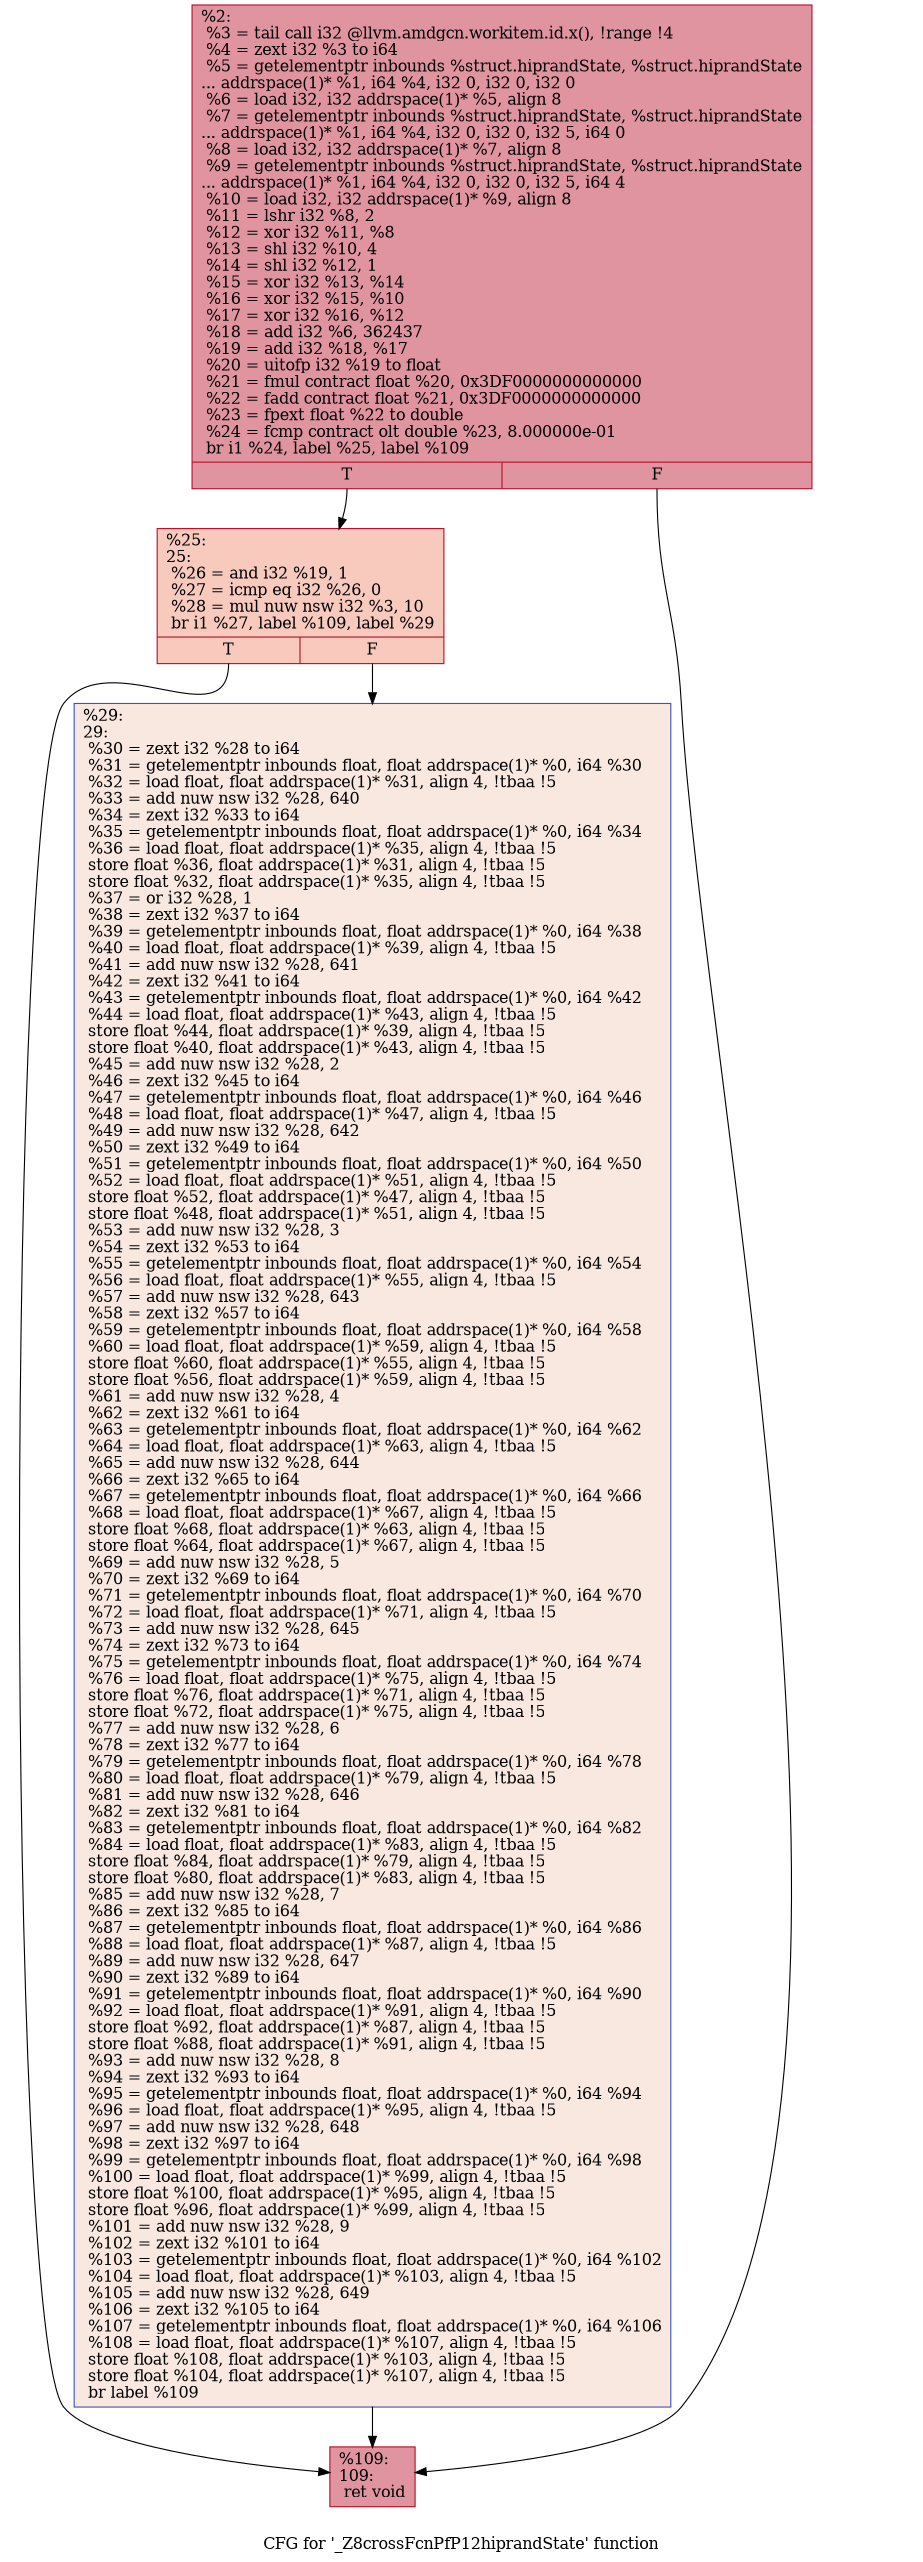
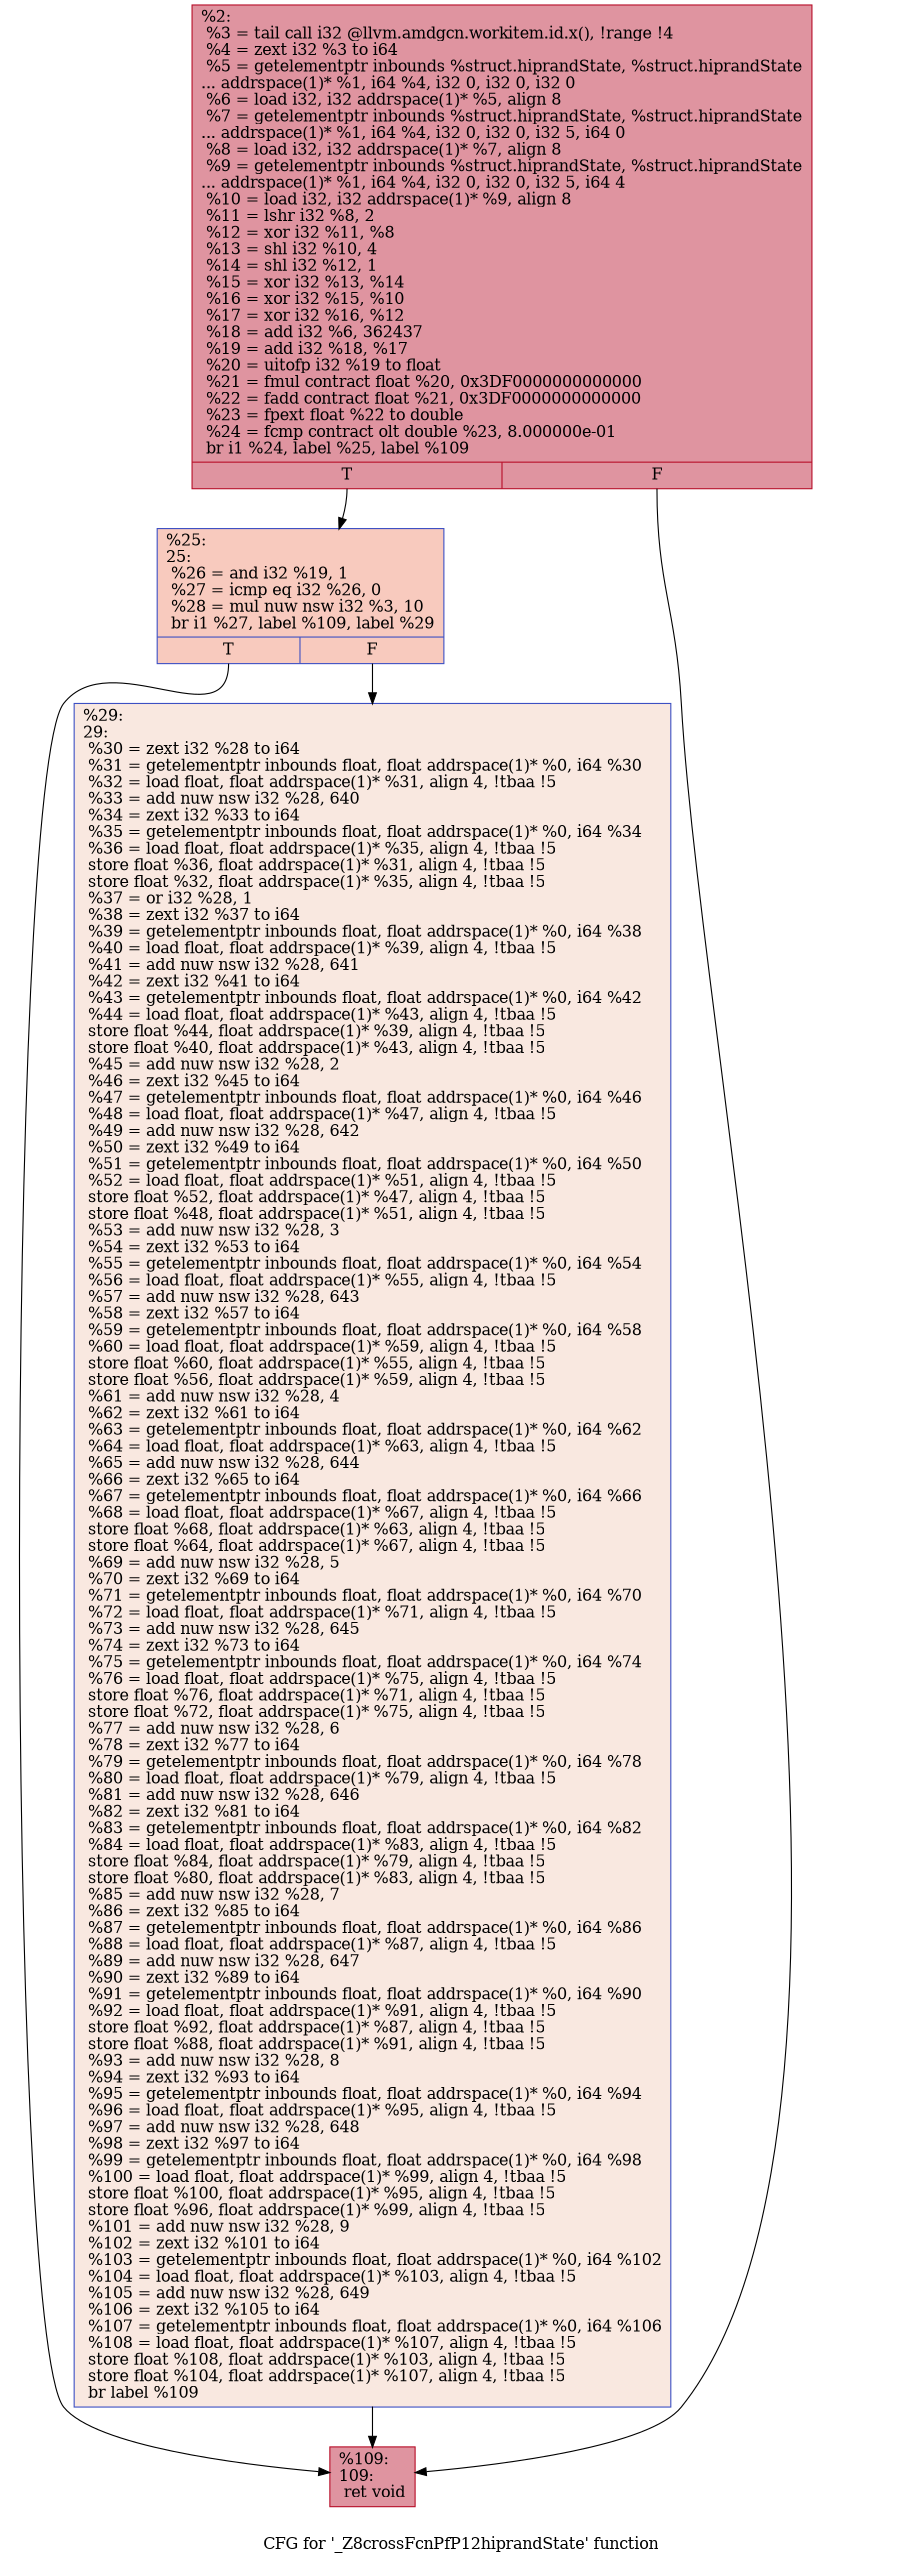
  digraph {
    label="CFG for '_Z8crossFcnPfP12hiprandState' function"
    node [color="#b70d28ff" fillcolor="#b70d2870" shape=record style=filled]
    edge [tailport=s0]
    n1 [label="{%2:\l  %3 = tail call i32 @llvm.amdgcn.workitem.id.x(), !range !4\l  %4 = zext i32 %3 to i64\l  %5 = getelementptr inbounds %struct.hiprandState, %struct.hiprandState\l... addrspace(1)* %1, i64 %4, i32 0, i32 0, i32 0\l  %6 = load i32, i32 addrspace(1)* %5, align 8\l  %7 = getelementptr inbounds %struct.hiprandState, %struct.hiprandState\l... addrspace(1)* %1, i64 %4, i32 0, i32 0, i32 5, i64 0\l  %8 = load i32, i32 addrspace(1)* %7, align 8\l  %9 = getelementptr inbounds %struct.hiprandState, %struct.hiprandState\l... addrspace(1)* %1, i64 %4, i32 0, i32 0, i32 5, i64 4\l  %10 = load i32, i32 addrspace(1)* %9, align 8\l  %11 = lshr i32 %8, 2\l  %12 = xor i32 %11, %8\l  %13 = shl i32 %10, 4\l  %14 = shl i32 %12, 1\l  %15 = xor i32 %13, %14\l  %16 = xor i32 %15, %10\l  %17 = xor i32 %16, %12\l  %18 = add i32 %6, 362437\l  %19 = add i32 %18, %17\l  %20 = uitofp i32 %19 to float\l  %21 = fmul contract float %20, 0x3DF0000000000000\l  %22 = fadd contract float %21, 0x3DF0000000000000\l  %23 = fpext float %22 to double\l  %24 = fcmp contract olt double %23, 8.000000e-01\l  br i1 %24, label %25, label %109\l|{<s0>T|<s1>F}}"]
-   n2 [fillcolor="#ef886b70" label="{%25:\l25:                                               \l  %26 = and i32 %19, 1\l  %27 = icmp eq i32 %26, 0\l  %28 = mul nuw nsw i32 %3, 10\l  br i1 %27, label %109, label %29\l|{<s0>T|<s1>F}}"]
+   n2 [color="#3d50c3ff" fillcolor="#ef886b70" label="{%25:\l25:                                               \l  %26 = and i32 %19, 1\l  %27 = icmp eq i32 %26, 0\l  %28 = mul nuw nsw i32 %3, 10\l  br i1 %27, label %109, label %29\l|{<s0>T|<s1>F}}"]
    n3 [label="{%109:\l109:                                              \l  ret void\l}"]
    n4 [color="#3d50c3ff" fillcolor="#f1ccb870" label="{%29:\l29:                                               \l  %30 = zext i32 %28 to i64\l  %31 = getelementptr inbounds float, float addrspace(1)* %0, i64 %30\l  %32 = load float, float addrspace(1)* %31, align 4, !tbaa !5\l  %33 = add nuw nsw i32 %28, 640\l  %34 = zext i32 %33 to i64\l  %35 = getelementptr inbounds float, float addrspace(1)* %0, i64 %34\l  %36 = load float, float addrspace(1)* %35, align 4, !tbaa !5\l  store float %36, float addrspace(1)* %31, align 4, !tbaa !5\l  store float %32, float addrspace(1)* %35, align 4, !tbaa !5\l  %37 = or i32 %28, 1\l  %38 = zext i32 %37 to i64\l  %39 = getelementptr inbounds float, float addrspace(1)* %0, i64 %38\l  %40 = load float, float addrspace(1)* %39, align 4, !tbaa !5\l  %41 = add nuw nsw i32 %28, 641\l  %42 = zext i32 %41 to i64\l  %43 = getelementptr inbounds float, float addrspace(1)* %0, i64 %42\l  %44 = load float, float addrspace(1)* %43, align 4, !tbaa !5\l  store float %44, float addrspace(1)* %39, align 4, !tbaa !5\l  store float %40, float addrspace(1)* %43, align 4, !tbaa !5\l  %45 = add nuw nsw i32 %28, 2\l  %46 = zext i32 %45 to i64\l  %47 = getelementptr inbounds float, float addrspace(1)* %0, i64 %46\l  %48 = load float, float addrspace(1)* %47, align 4, !tbaa !5\l  %49 = add nuw nsw i32 %28, 642\l  %50 = zext i32 %49 to i64\l  %51 = getelementptr inbounds float, float addrspace(1)* %0, i64 %50\l  %52 = load float, float addrspace(1)* %51, align 4, !tbaa !5\l  store float %52, float addrspace(1)* %47, align 4, !tbaa !5\l  store float %48, float addrspace(1)* %51, align 4, !tbaa !5\l  %53 = add nuw nsw i32 %28, 3\l  %54 = zext i32 %53 to i64\l  %55 = getelementptr inbounds float, float addrspace(1)* %0, i64 %54\l  %56 = load float, float addrspace(1)* %55, align 4, !tbaa !5\l  %57 = add nuw nsw i32 %28, 643\l  %58 = zext i32 %57 to i64\l  %59 = getelementptr inbounds float, float addrspace(1)* %0, i64 %58\l  %60 = load float, float addrspace(1)* %59, align 4, !tbaa !5\l  store float %60, float addrspace(1)* %55, align 4, !tbaa !5\l  store float %56, float addrspace(1)* %59, align 4, !tbaa !5\l  %61 = add nuw nsw i32 %28, 4\l  %62 = zext i32 %61 to i64\l  %63 = getelementptr inbounds float, float addrspace(1)* %0, i64 %62\l  %64 = load float, float addrspace(1)* %63, align 4, !tbaa !5\l  %65 = add nuw nsw i32 %28, 644\l  %66 = zext i32 %65 to i64\l  %67 = getelementptr inbounds float, float addrspace(1)* %0, i64 %66\l  %68 = load float, float addrspace(1)* %67, align 4, !tbaa !5\l  store float %68, float addrspace(1)* %63, align 4, !tbaa !5\l  store float %64, float addrspace(1)* %67, align 4, !tbaa !5\l  %69 = add nuw nsw i32 %28, 5\l  %70 = zext i32 %69 to i64\l  %71 = getelementptr inbounds float, float addrspace(1)* %0, i64 %70\l  %72 = load float, float addrspace(1)* %71, align 4, !tbaa !5\l  %73 = add nuw nsw i32 %28, 645\l  %74 = zext i32 %73 to i64\l  %75 = getelementptr inbounds float, float addrspace(1)* %0, i64 %74\l  %76 = load float, float addrspace(1)* %75, align 4, !tbaa !5\l  store float %76, float addrspace(1)* %71, align 4, !tbaa !5\l  store float %72, float addrspace(1)* %75, align 4, !tbaa !5\l  %77 = add nuw nsw i32 %28, 6\l  %78 = zext i32 %77 to i64\l  %79 = getelementptr inbounds float, float addrspace(1)* %0, i64 %78\l  %80 = load float, float addrspace(1)* %79, align 4, !tbaa !5\l  %81 = add nuw nsw i32 %28, 646\l  %82 = zext i32 %81 to i64\l  %83 = getelementptr inbounds float, float addrspace(1)* %0, i64 %82\l  %84 = load float, float addrspace(1)* %83, align 4, !tbaa !5\l  store float %84, float addrspace(1)* %79, align 4, !tbaa !5\l  store float %80, float addrspace(1)* %83, align 4, !tbaa !5\l  %85 = add nuw nsw i32 %28, 7\l  %86 = zext i32 %85 to i64\l  %87 = getelementptr inbounds float, float addrspace(1)* %0, i64 %86\l  %88 = load float, float addrspace(1)* %87, align 4, !tbaa !5\l  %89 = add nuw nsw i32 %28, 647\l  %90 = zext i32 %89 to i64\l  %91 = getelementptr inbounds float, float addrspace(1)* %0, i64 %90\l  %92 = load float, float addrspace(1)* %91, align 4, !tbaa !5\l  store float %92, float addrspace(1)* %87, align 4, !tbaa !5\l  store float %88, float addrspace(1)* %91, align 4, !tbaa !5\l  %93 = add nuw nsw i32 %28, 8\l  %94 = zext i32 %93 to i64\l  %95 = getelementptr inbounds float, float addrspace(1)* %0, i64 %94\l  %96 = load float, float addrspace(1)* %95, align 4, !tbaa !5\l  %97 = add nuw nsw i32 %28, 648\l  %98 = zext i32 %97 to i64\l  %99 = getelementptr inbounds float, float addrspace(1)* %0, i64 %98\l  %100 = load float, float addrspace(1)* %99, align 4, !tbaa !5\l  store float %100, float addrspace(1)* %95, align 4, !tbaa !5\l  store float %96, float addrspace(1)* %99, align 4, !tbaa !5\l  %101 = add nuw nsw i32 %28, 9\l  %102 = zext i32 %101 to i64\l  %103 = getelementptr inbounds float, float addrspace(1)* %0, i64 %102\l  %104 = load float, float addrspace(1)* %103, align 4, !tbaa !5\l  %105 = add nuw nsw i32 %28, 649\l  %106 = zext i32 %105 to i64\l  %107 = getelementptr inbounds float, float addrspace(1)* %0, i64 %106\l  %108 = load float, float addrspace(1)* %107, align 4, !tbaa !5\l  store float %108, float addrspace(1)* %103, align 4, !tbaa !5\l  store float %104, float addrspace(1)* %107, align 4, !tbaa !5\l  br label %109\l}"]
    n1 -> n2
    n1 -> n3 [tailport=s1]
    n2 -> n3
    n2 -> n4 [tailport=s1]
    n4 -> n3 [tailport=""]
  }
